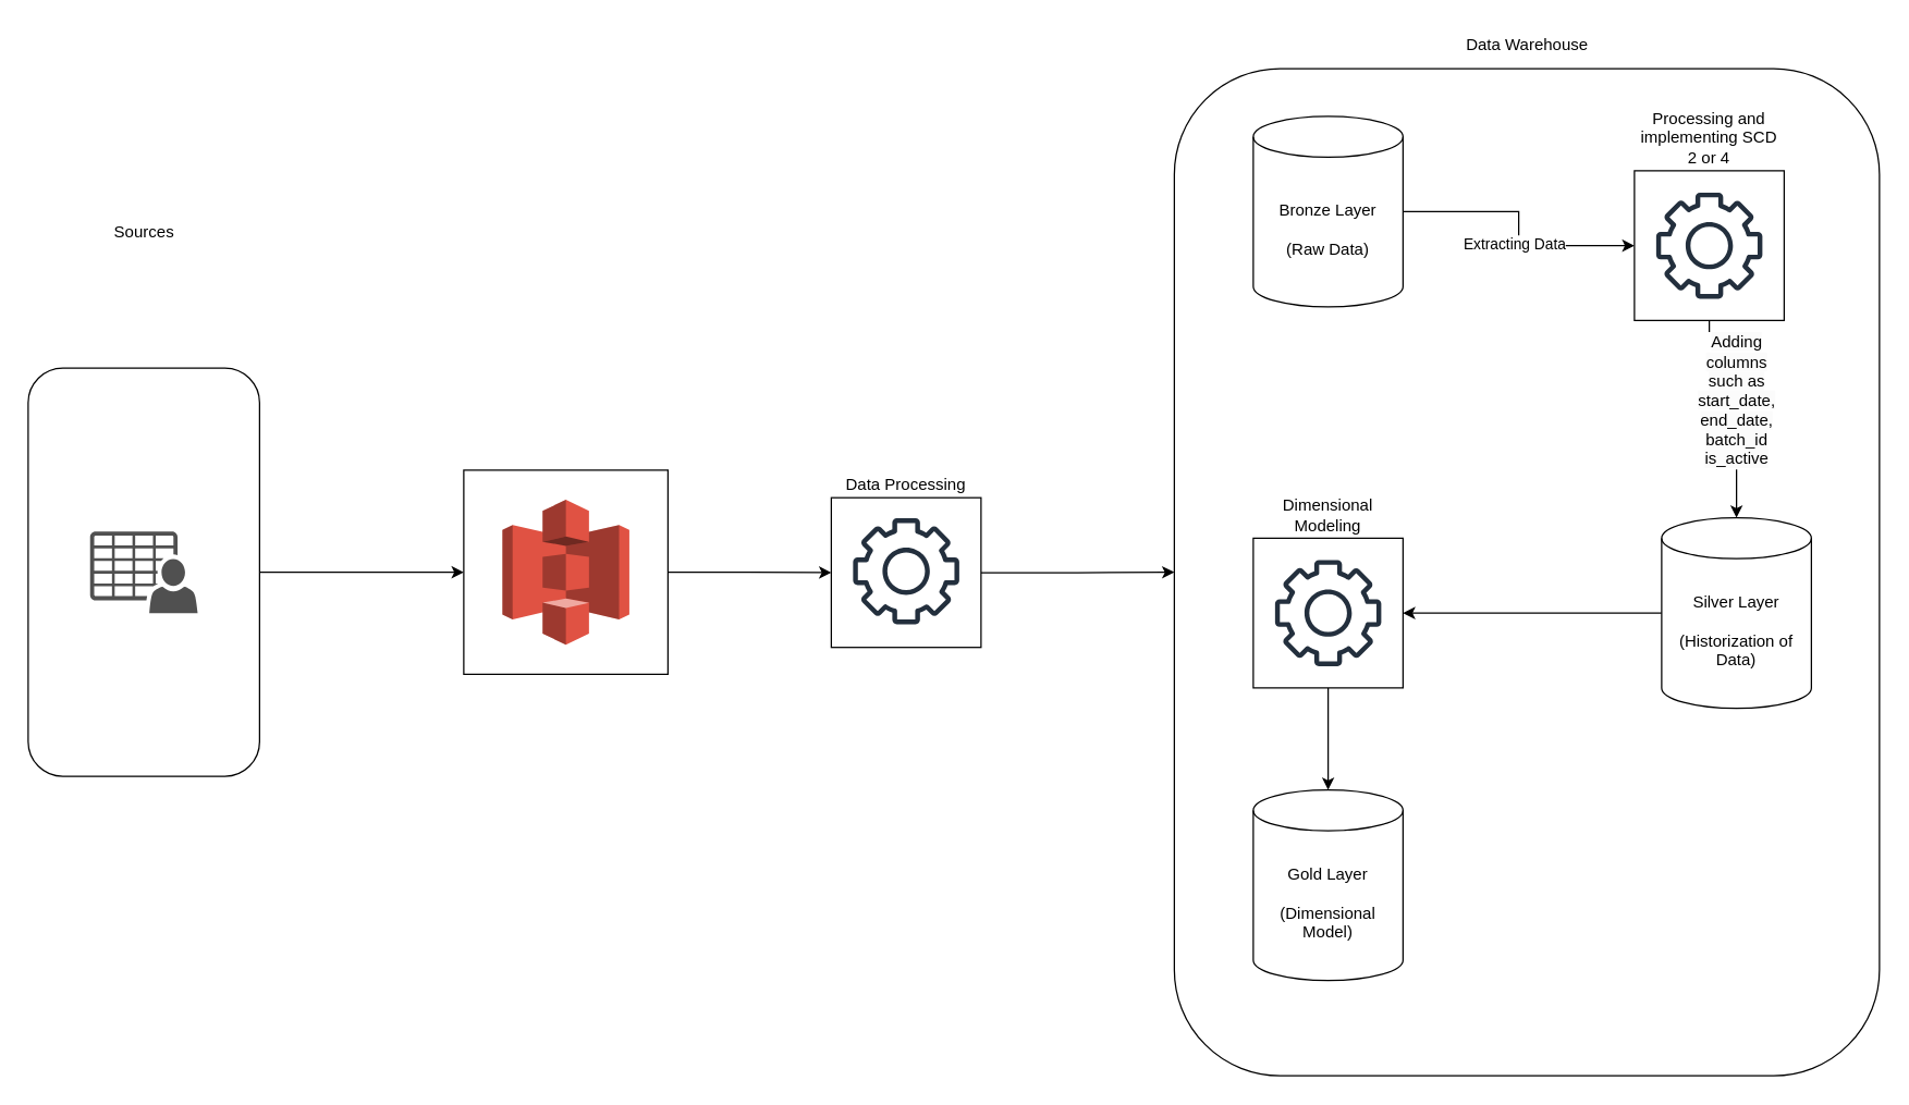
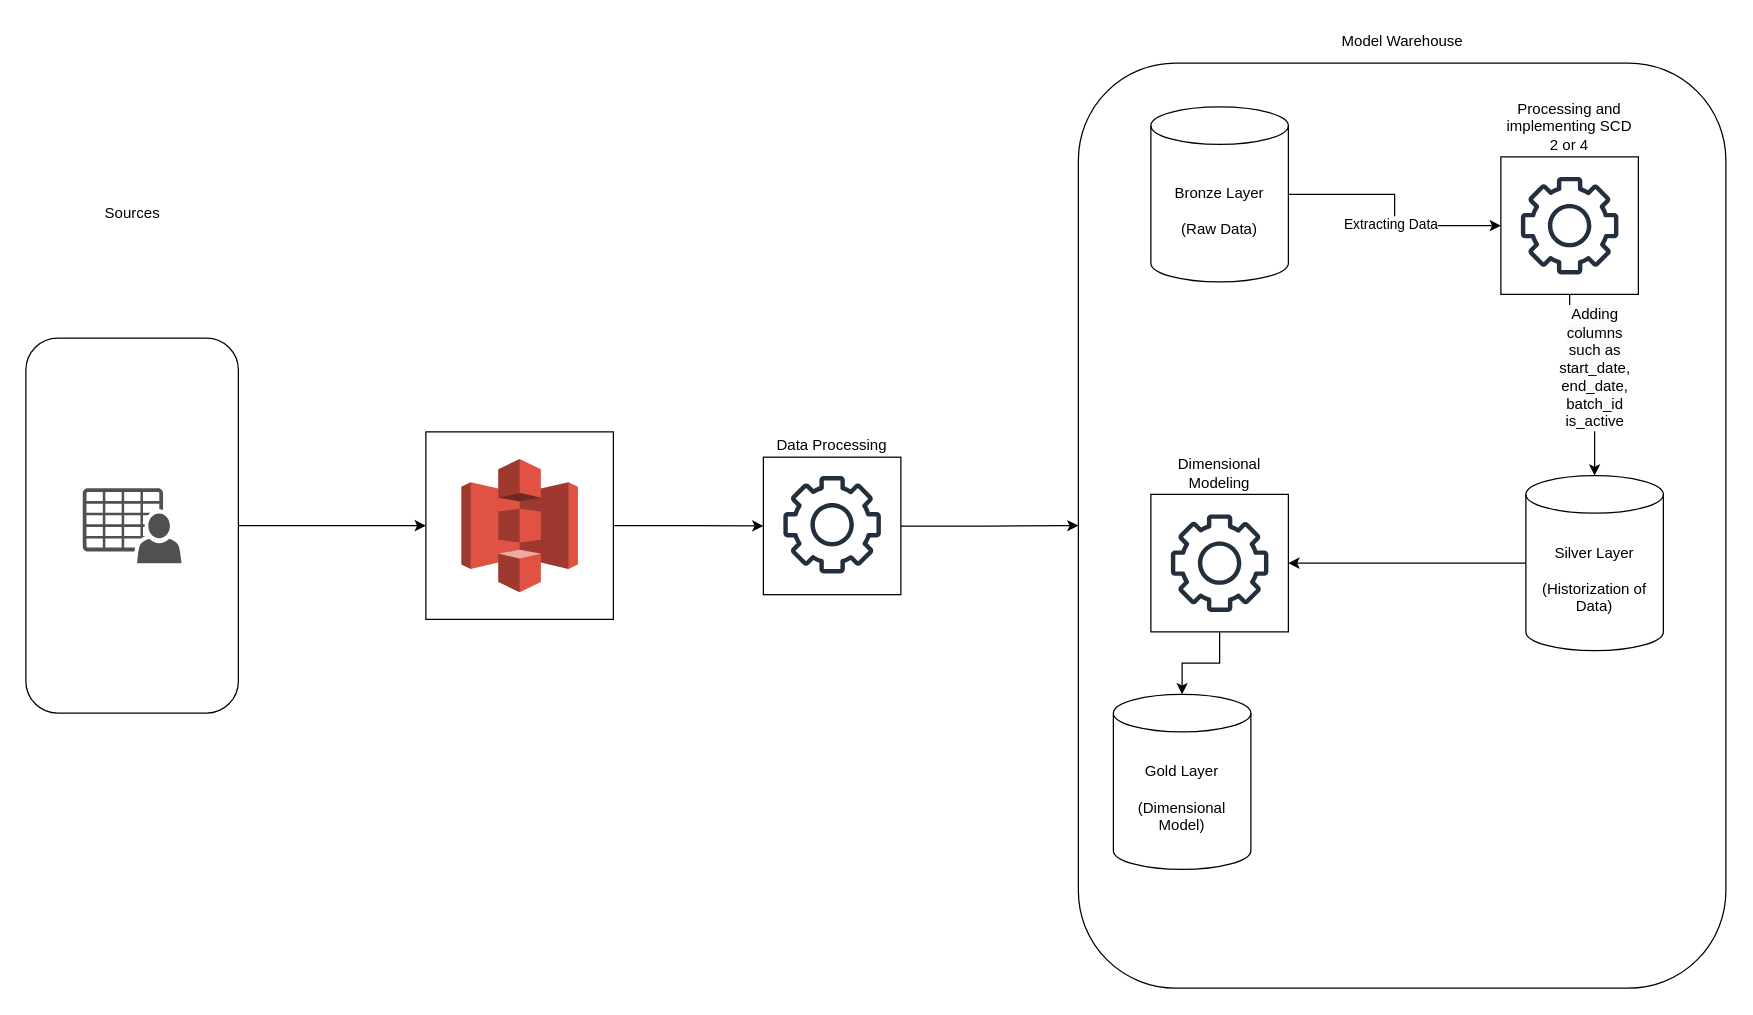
  <mxCell id="0" />
  <mxCell id="1" parent="0" />
  <mxCell id="2" value="" style="rounded=1;whiteSpace=wrap;html=1;" vertex="1" parent="1"><mxGeometry x="862" y="50" width="518" height="740" as="geometry" /></mxCell>
  <mxCell id="3" style="edgeStyle=orthogonalEdgeStyle;rounded=0;orthogonalLoop=1;jettySize=auto;html=1;entryX=0;entryY=0.5;entryDx=0;entryDy=0;" edge="1" parent="1" source="4" target="19"><mxGeometry relative="1" as="geometry"><mxPoint x="330" y="420" as="targetPoint" /></mxGeometry></mxCell>
  <mxCell id="4" value="" style="rounded=1;whiteSpace=wrap;html=1;" vertex="1" parent="1"><mxGeometry x="20" y="270" width="170" height="300" as="geometry" /></mxCell>
  <mxCell id="5" value="Sources" style="text;html=1;align=center;verticalAlign=middle;resizable=0;points=[];autosize=1;strokeColor=none;fillColor=none;" vertex="1" parent="1"><mxGeometry x="70" y="155" width="70" height="30" as="geometry" /></mxCell>
  <mxCell id="6" value="" style="sketch=0;pointerEvents=1;shadow=0;dashed=0;html=1;strokeColor=none;fillColor=#505050;labelPosition=center;verticalLabelPosition=bottom;verticalAlign=top;outlineConnect=0;align=center;shape=mxgraph.office.users.csv_file;" vertex="1" parent="1"><mxGeometry x="65.5" y="390" width="79" height="60" as="geometry" /></mxCell>
  <mxCell id="7" style="edgeStyle=orthogonalEdgeStyle;rounded=0;orthogonalLoop=1;jettySize=auto;html=1;entryX=0;entryY=0.5;entryDx=0;entryDy=0;" edge="1" parent="1" source="9" target="16"><mxGeometry relative="1" as="geometry" /></mxCell>
  <mxCell id="8" value="Extracting Data" style="edgeLabel;html=1;align=center;verticalAlign=middle;resizable=0;points=[];" vertex="1" connectable="0" parent="7"><mxGeometry x="0.271" y="2" relative="1" as="geometry"><mxPoint x="-18" as="offset" /></mxGeometry></mxCell>
  <mxCell id="9" value="Bronze Layer&lt;div&gt;&lt;br&gt;&lt;/div&gt;&lt;div&gt;(Raw Data)&lt;/div&gt;" style="shape=cylinder3;whiteSpace=wrap;html=1;boundedLbl=1;backgroundOutline=1;size=15;" vertex="1" parent="1"><mxGeometry x="920" y="85" width="110" height="140" as="geometry" /></mxCell>
  <mxCell id="10" style="edgeStyle=orthogonalEdgeStyle;rounded=0;orthogonalLoop=1;jettySize=auto;html=1;entryX=1;entryY=0.5;entryDx=0;entryDy=0;" edge="1" parent="1" source="11" target="22"><mxGeometry relative="1" as="geometry" /></mxCell>
  <mxCell id="11" value="Silver Layer&lt;div&gt;&lt;br&gt;&lt;/div&gt;&lt;div&gt;(Historization of Data)&lt;/div&gt;" style="shape=cylinder3;whiteSpace=wrap;html=1;boundedLbl=1;backgroundOutline=1;size=15;" vertex="1" parent="1"><mxGeometry x="1220" y="380" width="110" height="140" as="geometry" /></mxCell>
- <mxCell id="12" value="Gold Layer&lt;div&gt;&lt;br&gt;&lt;div&gt;(Dimensional Model)&lt;/div&gt;&lt;/div&gt;" style="shape=cylinder3;whiteSpace=wrap;html=1;boundedLbl=1;backgroundOutline=1;size=15;" vertex="1" parent="1"><mxGeometry x="920" y="580" width="110" height="140" as="geometry" /></mxCell>
- <mxCell id="13" value="Data Warehouse&lt;div&gt;&lt;br&gt;&lt;/div&gt;" style="text;html=1;align=center;verticalAlign=middle;resizable=0;points=[];autosize=1;strokeColor=none;fillColor=none;" vertex="1" parent="1"><mxGeometry x="1066" width="110" height="40" as="geometry" y="20" /></mxCell>
+ <mxCell id="12" value="Gold Layer&lt;div&gt;&lt;br&gt;&lt;div&gt;(Dimensional Model)&lt;/div&gt;&lt;/div&gt;" style="shape=cylinder3;whiteSpace=wrap;html=1;boundedLbl=1;backgroundOutline=1;size=15;" vertex="1" parent="1"><mxGeometry x="890" y="555" width="110" height="140" as="geometry" /></mxCell>
+ <mxCell id="13" value="Model Warehouse&lt;div&gt;&lt;br&gt;&lt;/div&gt;" style="text;html=1;align=center;verticalAlign=middle;resizable=0;points=[];autosize=1;strokeColor=none;fillColor=none;" vertex="1" parent="1"><mxGeometry x="1066" width="110" height="40" as="geometry" y="20" /></mxCell>
  <mxCell id="14" style="edgeStyle=orthogonalEdgeStyle;rounded=0;orthogonalLoop=1;jettySize=auto;html=1;" edge="1" parent="1" source="16" target="11"><mxGeometry relative="1" as="geometry" /></mxCell>
  <mxCell id="15" value="&lt;span style=&quot;font-size: 12px; text-wrap: wrap; background-color: rgb(251, 251, 251);&quot;&gt;Adding columns such as start_date, end_date, batch_id is_active&lt;/span&gt;" style="edgeLabel;html=1;align=center;verticalAlign=middle;resizable=0;points=[];" vertex="1" connectable="0" parent="14"><mxGeometry x="0.103" y="-1" relative="1" as="geometry"><mxPoint x="1" y="-15" as="offset" /></mxGeometry></mxCell>
  <mxCell id="16" value="Processing and implementing SCD 2 or 4&lt;div&gt;&lt;br&gt;&lt;/div&gt;&lt;div&gt;&lt;br&gt;&lt;/div&gt;&lt;div&gt;&lt;br&gt;&lt;/div&gt;&lt;div&gt;&lt;br&gt;&lt;/div&gt;&lt;div&gt;&lt;br&gt;&lt;/div&gt;&lt;div&gt;&lt;br&gt;&lt;/div&gt;&lt;div&gt;&lt;br&gt;&lt;/div&gt;&lt;div&gt;&lt;br&gt;&lt;/div&gt;&lt;div&gt;&lt;br&gt;&lt;/div&gt;&lt;div&gt;&lt;br&gt;&lt;/div&gt;&lt;div&gt;&lt;br&gt;&lt;/div&gt;" style="whiteSpace=wrap;html=1;aspect=fixed;" vertex="1" parent="1"><mxGeometry x="1200" y="125" width="110" height="110" as="geometry" /></mxCell>
  <mxCell id="17" value="" style="sketch=0;outlineConnect=0;fontColor=#232F3E;gradientColor=none;fillColor=#232F3D;strokeColor=none;dashed=0;verticalLabelPosition=bottom;verticalAlign=top;align=center;html=1;fontSize=12;fontStyle=0;aspect=fixed;pointerEvents=1;shape=mxgraph.aws4.gear;" vertex="1" parent="1"><mxGeometry x="1216" y="141" width="78" height="78" as="geometry" /></mxCell>
  <mxCell id="18" style="edgeStyle=orthogonalEdgeStyle;rounded=0;orthogonalLoop=1;jettySize=auto;html=1;entryX=0;entryY=0.5;entryDx=0;entryDy=0;" edge="1" parent="1" source="19" target="25"><mxGeometry relative="1" as="geometry" /></mxCell>
  <mxCell id="19" value="" style="whiteSpace=wrap;html=1;aspect=fixed;" vertex="1" parent="1"><mxGeometry x="340" y="345" width="150" height="150" as="geometry" /></mxCell>
  <mxCell id="20" value="" style="outlineConnect=0;dashed=0;verticalLabelPosition=bottom;verticalAlign=top;align=center;html=1;shape=mxgraph.aws3.s3;fillColor=#E05243;gradientColor=none;" vertex="1" parent="1"><mxGeometry x="368.38" y="366.75" width="93.25" height="106.5" as="geometry" /></mxCell>
  <mxCell id="21" style="edgeStyle=orthogonalEdgeStyle;rounded=0;orthogonalLoop=1;jettySize=auto;html=1;" edge="1" parent="1" source="22" target="12"><mxGeometry relative="1" as="geometry" /></mxCell>
  <mxCell id="22" value="&lt;div&gt;Dimensional Modeling&lt;/div&gt;&lt;div&gt;&lt;br&gt;&lt;/div&gt;&lt;div&gt;&lt;br&gt;&lt;/div&gt;&lt;div&gt;&lt;br&gt;&lt;/div&gt;&lt;div&gt;&lt;br&gt;&lt;/div&gt;&lt;div&gt;&lt;br&gt;&lt;/div&gt;&lt;div&gt;&lt;br&gt;&lt;/div&gt;&lt;div&gt;&lt;br&gt;&lt;/div&gt;&lt;div&gt;&lt;br&gt;&lt;/div&gt;&lt;div&gt;&lt;br&gt;&lt;/div&gt;&lt;div&gt;&lt;br&gt;&lt;/div&gt;" style="whiteSpace=wrap;html=1;aspect=fixed;" vertex="1" parent="1"><mxGeometry x="920" y="395" width="110" height="110" as="geometry" /></mxCell>
  <mxCell id="23" value="" style="sketch=0;outlineConnect=0;fontColor=#232F3E;gradientColor=none;fillColor=#232F3D;strokeColor=none;dashed=0;verticalLabelPosition=bottom;verticalAlign=top;align=center;html=1;fontSize=12;fontStyle=0;aspect=fixed;pointerEvents=1;shape=mxgraph.aws4.gear;" vertex="1" parent="1"><mxGeometry x="936" y="411" width="78" height="78" as="geometry" /></mxCell>
  <mxCell id="24" style="edgeStyle=orthogonalEdgeStyle;rounded=0;orthogonalLoop=1;jettySize=auto;html=1;" edge="1" parent="1" source="25" target="2"><mxGeometry relative="1" as="geometry" /></mxCell>
  <mxCell id="25" value="&lt;div&gt;Data Processing&lt;/div&gt;&lt;div&gt;&lt;br&gt;&lt;/div&gt;&lt;div&gt;&lt;br&gt;&lt;/div&gt;&lt;div&gt;&lt;br&gt;&lt;/div&gt;&lt;div&gt;&lt;br&gt;&lt;/div&gt;&lt;div&gt;&lt;br&gt;&lt;/div&gt;&lt;div&gt;&lt;br&gt;&lt;/div&gt;&lt;div&gt;&lt;br&gt;&lt;/div&gt;&lt;div&gt;&lt;br&gt;&lt;/div&gt;&lt;div&gt;&lt;br&gt;&lt;/div&gt;" style="whiteSpace=wrap;html=1;aspect=fixed;" vertex="1" parent="1"><mxGeometry x="610" y="365.25" width="110" height="110" as="geometry" /></mxCell>
  <mxCell id="26" value="" style="sketch=0;outlineConnect=0;fontColor=#232F3E;gradientColor=none;fillColor=#232F3D;strokeColor=none;dashed=0;verticalLabelPosition=bottom;verticalAlign=top;align=center;html=1;fontSize=12;fontStyle=0;aspect=fixed;pointerEvents=1;shape=mxgraph.aws4.gear;" vertex="1" parent="1"><mxGeometry x="626" y="380.25" width="78" height="78" as="geometry" /></mxCell>
